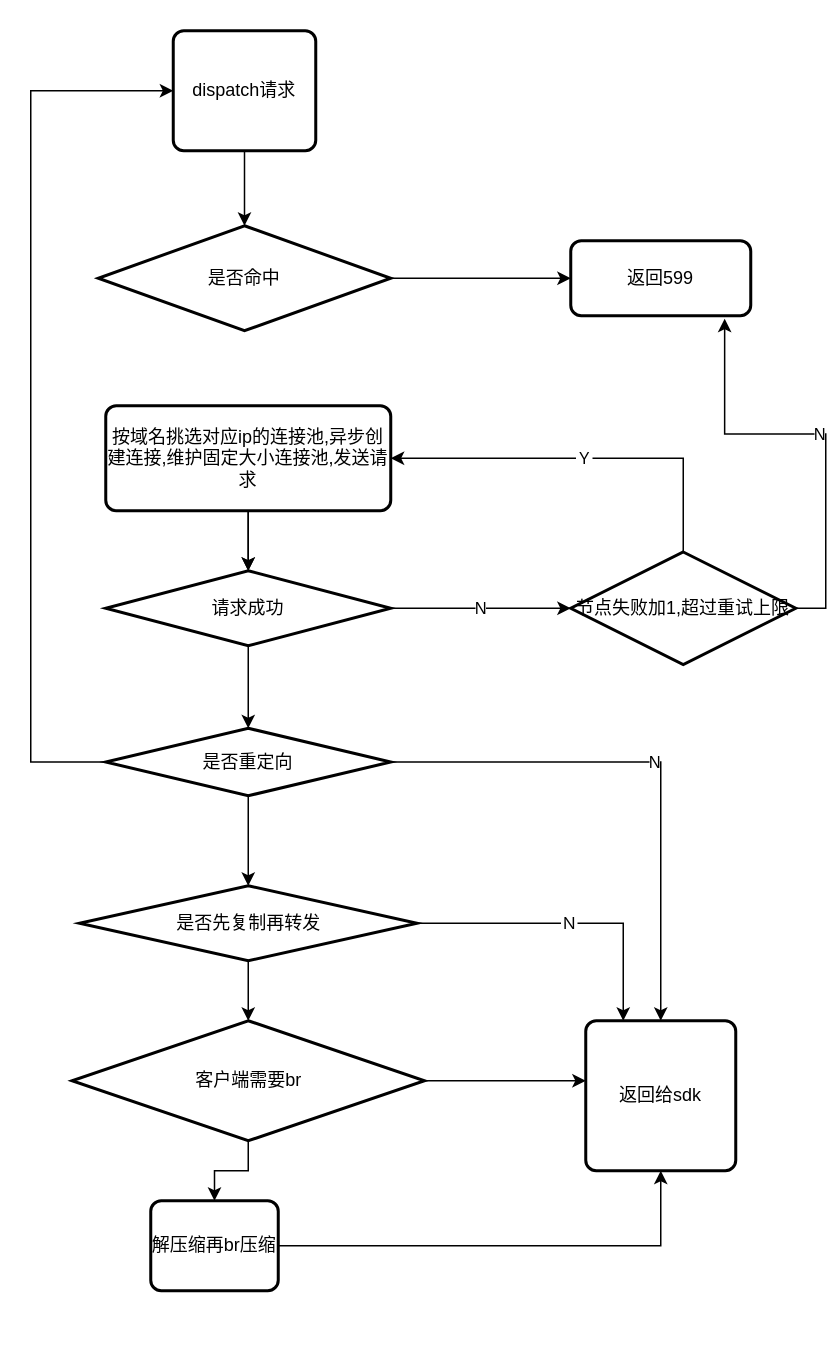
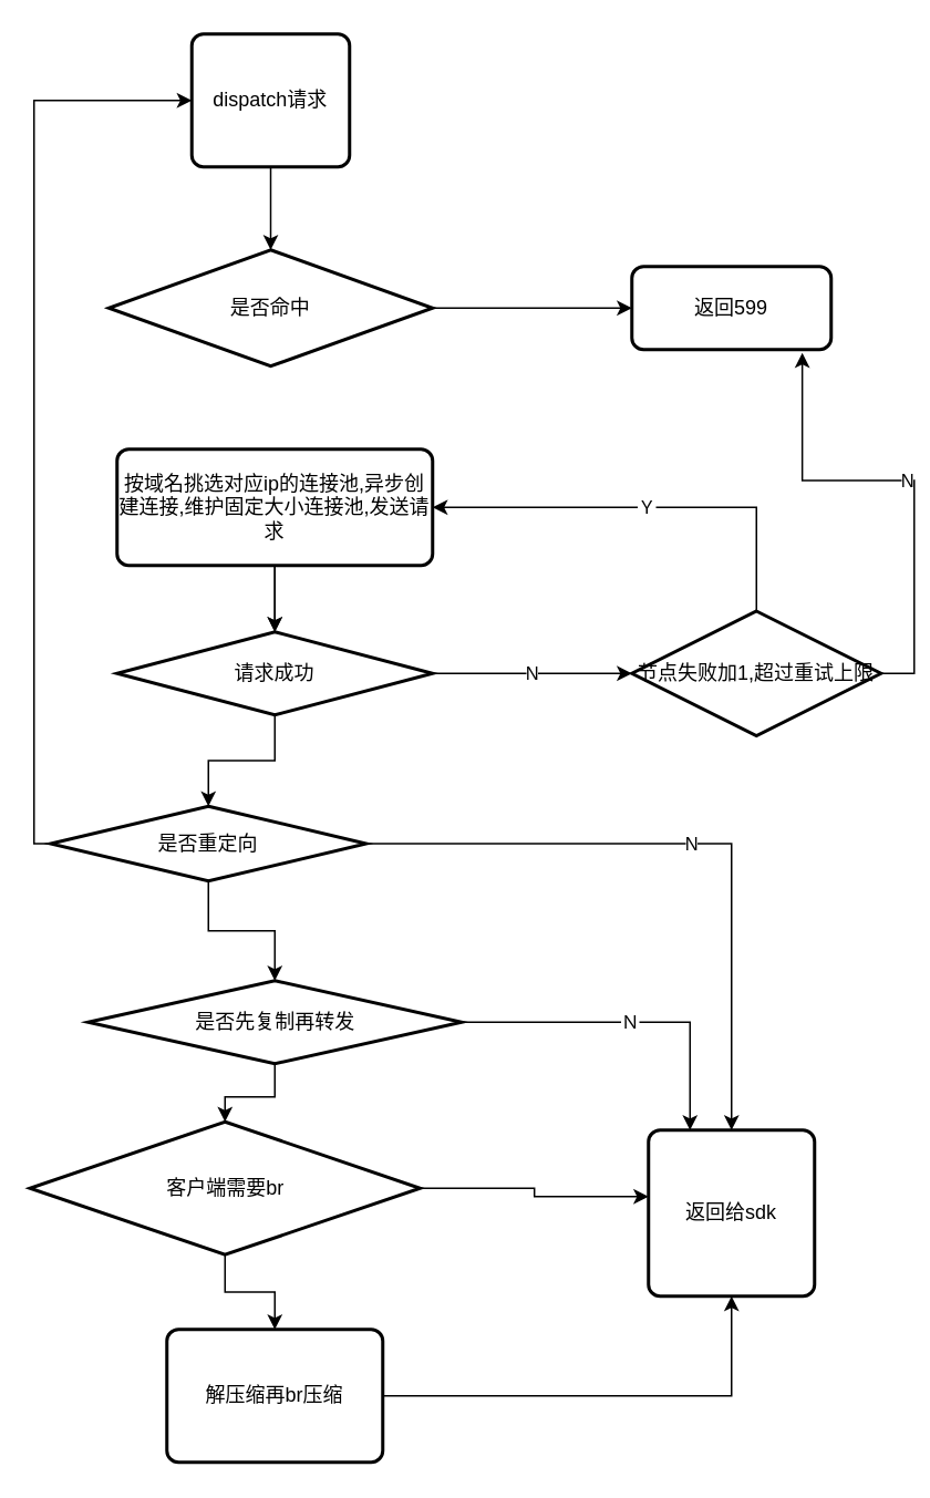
  <mxCell id="0" />
  <mxCell id="1" parent="0" />
  <mxCell id="2" style="edgeStyle=orthogonalEdgeStyle;rounded=0;orthogonalLoop=1;jettySize=auto;html=1;exitX=1;exitY=0.5;exitDx=0;exitDy=0;exitPerimeter=0;entryX=0;entryY=0.5;entryDx=0;entryDy=0;" edge="1" parent="1" source="3" target="26"><mxGeometry relative="1" as="geometry"><mxPoint x="370" y="185" as="targetPoint" /></mxGeometry></mxCell>
  <mxCell id="3" value="是否命中" style="strokeWidth=2;html=1;shape=mxgraph.flowchart.decision;whiteSpace=wrap;" vertex="1" parent="1"><mxGeometry x="65" y="150" width="195" height="70" as="geometry" /></mxCell>
  <mxCell id="4" style="edgeStyle=orthogonalEdgeStyle;rounded=0;orthogonalLoop=1;jettySize=auto;html=1;exitX=0.5;exitY=1;exitDx=0;exitDy=0;entryX=0.5;entryY=0;entryDx=0;entryDy=0;entryPerimeter=0;" edge="1" parent="1" source="6" target="9"><mxGeometry relative="1" as="geometry"><mxPoint x="160" y="370" as="targetPoint" /></mxGeometry></mxCell>
  <mxCell id="5" value="" style="edgeStyle=orthogonalEdgeStyle;rounded=0;orthogonalLoop=1;jettySize=auto;html=1;" edge="1" parent="1" source="6" target="9"><mxGeometry relative="1" as="geometry" /></mxCell>
  <mxCell id="6" value="按域名挑选对应ip的连接池,异步创建连接,维护固定大小连接池,发送请求" style="rounded=1;whiteSpace=wrap;html=1;absoluteArcSize=1;arcSize=14;strokeWidth=2;" vertex="1" parent="1"><mxGeometry x="70" y="270" width="190" height="70" as="geometry" /></mxCell>
  <mxCell id="7" style="edgeStyle=orthogonalEdgeStyle;rounded=0;orthogonalLoop=1;jettySize=auto;html=1;exitX=0.5;exitY=1;exitDx=0;exitDy=0;exitPerimeter=0;entryX=0.5;entryY=0;entryDx=0;entryDy=0;entryPerimeter=0;" edge="1" parent="1" source="9" target="13"><mxGeometry relative="1" as="geometry" /></mxCell>
  <mxCell id="8" value="N" style="edgeStyle=orthogonalEdgeStyle;rounded=0;orthogonalLoop=1;jettySize=auto;html=1;exitX=1;exitY=0.5;exitDx=0;exitDy=0;exitPerimeter=0;" edge="1" parent="1" source="9" target="25"><mxGeometry relative="1" as="geometry" /></mxCell>
  <mxCell id="9" value="请求成功" style="strokeWidth=2;html=1;shape=mxgraph.flowchart.decision;whiteSpace=wrap;" vertex="1" parent="1"><mxGeometry x="70" y="380" width="190" height="50" as="geometry" /></mxCell>
  <mxCell id="10" value="" style="edgeStyle=orthogonalEdgeStyle;rounded=0;orthogonalLoop=1;jettySize=auto;html=1;" edge="1" parent="1" source="13" target="16"><mxGeometry relative="1" as="geometry" /></mxCell>
  <mxCell id="11" value="N" style="edgeStyle=orthogonalEdgeStyle;rounded=0;orthogonalLoop=1;jettySize=auto;html=1;exitX=1;exitY=0.5;exitDx=0;exitDy=0;exitPerimeter=0;" edge="1" parent="1" source="13" target="22"><mxGeometry relative="1" as="geometry" /></mxCell>
  <mxCell id="12" style="edgeStyle=orthogonalEdgeStyle;rounded=0;orthogonalLoop=1;jettySize=auto;html=1;exitX=0;exitY=0.5;exitDx=0;exitDy=0;exitPerimeter=0;entryX=0;entryY=0.5;entryDx=0;entryDy=0;" edge="1" parent="1" source="13" target="28"><mxGeometry relative="1" as="geometry"><mxPoint x="0" y="50" as="targetPoint" /><Array as="points"><mxPoint x="20" y="508" /><mxPoint x="20" y="60" /></Array></mxGeometry></mxCell>
- <mxCell id="13" value="是否重定向" style="strokeWidth=2;html=1;shape=mxgraph.flowchart.decision;whiteSpace=wrap;" vertex="1" parent="1"><mxGeometry x="70" y="485" width="190" height="45" as="geometry" /></mxCell>
+ <mxCell id="13" value="是否重定向" style="strokeWidth=2;html=1;shape=mxgraph.flowchart.decision;whiteSpace=wrap;" vertex="1" parent="1"><mxGeometry x="30" y="485" width="190" height="45" as="geometry" /></mxCell>
  <mxCell id="14" style="edgeStyle=orthogonalEdgeStyle;rounded=0;orthogonalLoop=1;jettySize=auto;html=1;exitX=0.5;exitY=1;exitDx=0;exitDy=0;exitPerimeter=0;entryX=0.5;entryY=0;entryDx=0;entryDy=0;entryPerimeter=0;" edge="1" parent="1" source="16" target="19"><mxGeometry relative="1" as="geometry" /></mxCell>
  <mxCell id="15" value="Ｎ" style="edgeStyle=orthogonalEdgeStyle;rounded=0;orthogonalLoop=1;jettySize=auto;html=1;exitX=1;exitY=0.5;exitDx=0;exitDy=0;exitPerimeter=0;entryX=0.25;entryY=0;entryDx=0;entryDy=0;" edge="1" parent="1" source="16" target="22"><mxGeometry relative="1" as="geometry" /></mxCell>
  <mxCell id="16" value="是否先复制再转发" style="strokeWidth=2;html=1;shape=mxgraph.flowchart.decision;whiteSpace=wrap;" vertex="1" parent="1"><mxGeometry x="52.5" y="590" width="225" height="50" as="geometry" /></mxCell>
  <mxCell id="17" style="edgeStyle=orthogonalEdgeStyle;rounded=0;orthogonalLoop=1;jettySize=auto;html=1;exitX=0.5;exitY=1;exitDx=0;exitDy=0;exitPerimeter=0;entryX=0.5;entryY=0;entryDx=0;entryDy=0;" edge="1" parent="1" source="19" target="21"><mxGeometry relative="1" as="geometry" /></mxCell>
  <mxCell id="18" style="edgeStyle=orthogonalEdgeStyle;rounded=0;orthogonalLoop=1;jettySize=auto;html=1;exitX=1;exitY=0.5;exitDx=0;exitDy=0;exitPerimeter=0;entryX=0;entryY=0.4;entryDx=0;entryDy=0;entryPerimeter=0;" edge="1" parent="1" source="19" target="22"><mxGeometry relative="1" as="geometry" /></mxCell>
- <mxCell id="19" value="客户端需要br" style="strokeWidth=2;html=1;shape=mxgraph.flowchart.decision;whiteSpace=wrap;" vertex="1" parent="1"><mxGeometry x="47.5" y="680" width="235" height="80" as="geometry" /></mxCell>
+ <mxCell id="19" value="客户端需要br" style="strokeWidth=2;html=1;shape=mxgraph.flowchart.decision;whiteSpace=wrap;" vertex="1" parent="1"><mxGeometry x="17.5" y="675" width="235" height="80" as="geometry" /></mxCell>
  <mxCell id="20" style="edgeStyle=orthogonalEdgeStyle;rounded=0;orthogonalLoop=1;jettySize=auto;html=1;exitX=1;exitY=0.5;exitDx=0;exitDy=0;entryX=0.5;entryY=1;entryDx=0;entryDy=0;entryPerimeter=0;" edge="1" parent="1" source="21" target="22"><mxGeometry relative="1" as="geometry"><mxPoint x="440" y="790" as="targetPoint" /></mxGeometry></mxCell>
- <mxCell id="21" value="解压缩再br压缩" style="rounded=1;whiteSpace=wrap;html=1;absoluteArcSize=1;arcSize=14;strokeWidth=2;" vertex="1" parent="1"><mxGeometry x="100" y="800" width="85" height="60" as="geometry" /></mxCell>
+ <mxCell id="21" value="解压缩再br压缩" style="rounded=1;whiteSpace=wrap;html=1;absoluteArcSize=1;arcSize=14;strokeWidth=2;" vertex="1" parent="1"><mxGeometry x="100" y="800" width="130" height="80" as="geometry" /></mxCell>
  <mxCell id="22" value="返回给sdk" style="rounded=1;whiteSpace=wrap;html=1;absoluteArcSize=1;arcSize=14;strokeWidth=2;" vertex="1" parent="1"><mxGeometry x="390" y="680" width="100" height="100" as="geometry" /></mxCell>
  <mxCell id="23" value="Ｙ" style="edgeStyle=orthogonalEdgeStyle;rounded=0;orthogonalLoop=1;jettySize=auto;html=1;exitX=0.5;exitY=0;exitDx=0;exitDy=0;exitPerimeter=0;entryX=1;entryY=0.5;entryDx=0;entryDy=0;" edge="1" parent="1" source="25" target="6"><mxGeometry relative="1" as="geometry" /></mxCell>
  <mxCell id="24" value="N" style="edgeStyle=orthogonalEdgeStyle;rounded=0;orthogonalLoop=1;jettySize=auto;html=1;exitX=1;exitY=0.5;exitDx=0;exitDy=0;exitPerimeter=0;entryX=0.855;entryY=1.04;entryDx=0;entryDy=0;entryPerimeter=0;" edge="1" parent="1" source="25" target="26"><mxGeometry relative="1" as="geometry" /></mxCell>
  <mxCell id="25" value="节点失败加1,超过重试上限" style="strokeWidth=2;html=1;shape=mxgraph.flowchart.decision;whiteSpace=wrap;" vertex="1" parent="1"><mxGeometry x="380" y="367.5" width="150" height="75" as="geometry" /></mxCell>
  <mxCell id="26" value="返回599" style="rounded=1;whiteSpace=wrap;html=1;absoluteArcSize=1;arcSize=14;strokeWidth=2;" vertex="1" parent="1"><mxGeometry x="380" y="160" width="120" height="50" as="geometry" /></mxCell>
  <mxCell id="27" style="edgeStyle=orthogonalEdgeStyle;rounded=0;orthogonalLoop=1;jettySize=auto;html=1;exitX=0.5;exitY=1;exitDx=0;exitDy=0;entryX=0.5;entryY=0;entryDx=0;entryDy=0;entryPerimeter=0;" edge="1" parent="1" source="28" target="3"><mxGeometry relative="1" as="geometry" /></mxCell>
  <mxCell id="28" value="dispatch请求" style="rounded=1;whiteSpace=wrap;html=1;absoluteArcSize=1;arcSize=14;strokeWidth=2;" vertex="1" parent="1"><mxGeometry x="115" y="20" width="95" height="80" as="geometry" /></mxCell>
